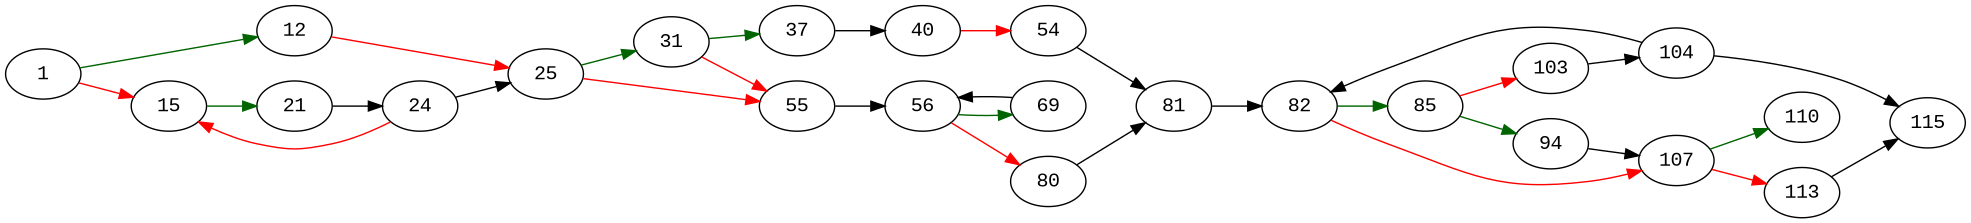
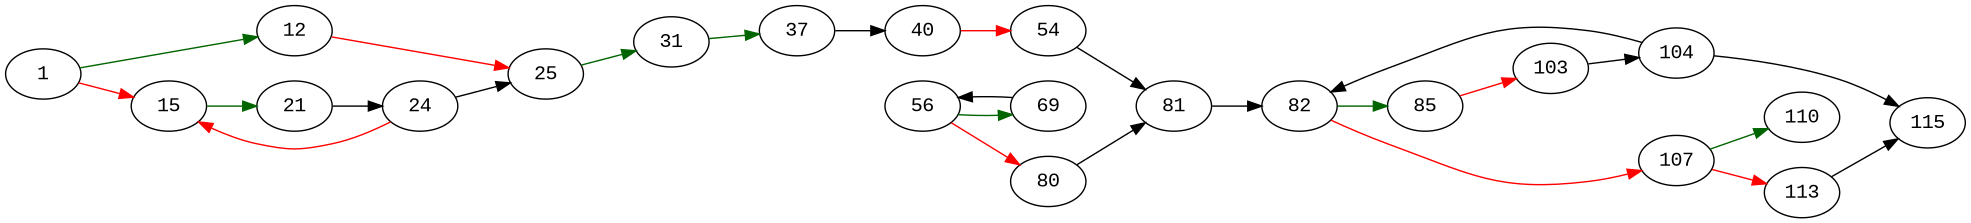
  strict digraph {
    fontname="Liberation Mono"
    rankdir=LR
    node [fontname="Liberation Mono"]
    edge [fontname="Liberation Mono"]
    1 [entry=true]
    12
    15
    25
    21
    31
-   55
    24
    37
    56
    40
    69
    80
    54
    81
    82
    85
    107
-   94
    103
    110
    113
    104
    115
    1 -> 12 [color=darkgreen cond=true]
    1 -> 15 [color=red cond=false]
    12 -> 25 [color=red]
    15 -> 21 [color=darkgreen cond=true]
    25 -> 31 [color=darkgreen cond=true]
-   25 -> 55 [color=red cond=false]
    21 -> 24
-   31 -> 55 [color=red cond=false]
    31 -> 37 [color=darkgreen cond=true]
-   55 -> 56
    24 -> 15 [color=red cond=false]
    24 -> 25
    37 -> 40
    56 -> 69 [color=darkgreen cond=true]
    56 -> 80 [color=red cond=false]
    40 -> 54 [color=red cond=false]
    69 -> 56
    80 -> 81
    54 -> 81
    81 -> 82
    82 -> 85 [color=darkgreen cond=true]
    82 -> 107 [color=red cond=false]
-   85 -> 94 [color=darkgreen cond=true]
    85 -> 103 [color=red cond=false]
    107 -> 110 [color=darkgreen cond=true]
    107 -> 113 [color=red cond=false]
-   94 -> 107
    103 -> 104
    113 -> 115
    104 -> 82
    104 -> 115
  }
